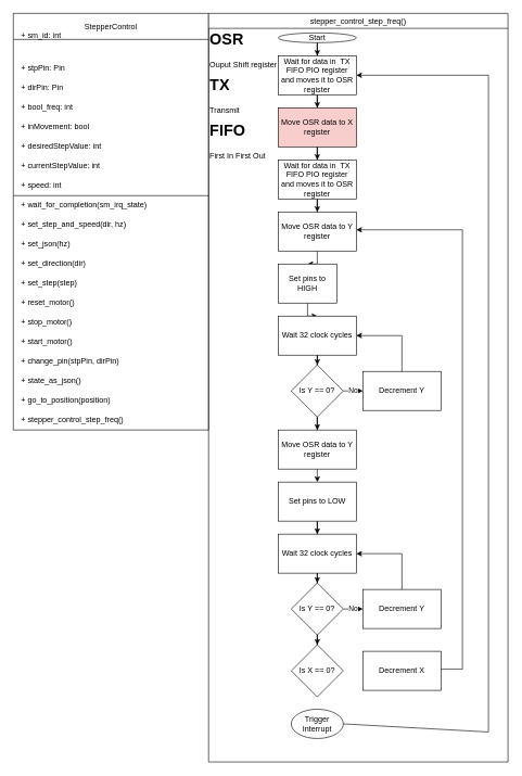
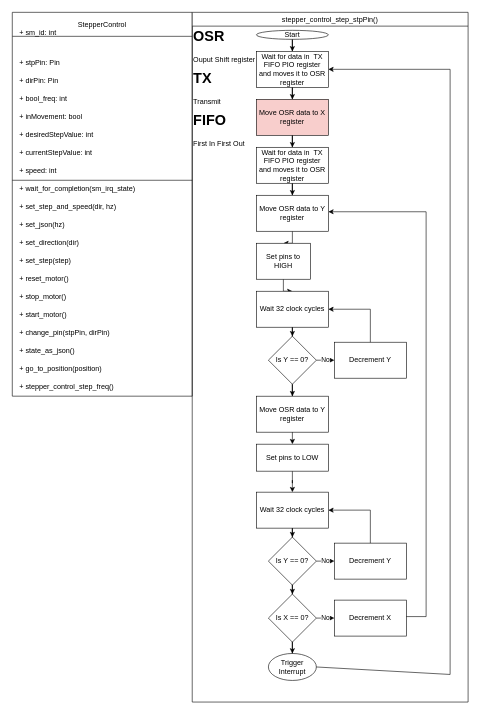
  <mxCell id="0" />
  <mxCell id="1" parent="0" />
  <mxCell id="2" value="StepperControl" style="shape=swimlane;" vertex="1" parent="1"><mxGeometry x="20" y="20" width="300" height="640" as="geometry" /></mxCell>
  <mxCell id="3" value="+ sm_id: int" style="text" vertex="1" parent="2"><mxGeometry x="10" y="20" width="280" height="30" as="geometry" /></mxCell>
  <mxCell id="4" value="+ stpPin: Pin" style="text" vertex="1" parent="2"><mxGeometry x="10" y="70" width="280" height="30" as="geometry" /></mxCell>
  <mxCell id="5" value="+ dirPin: Pin" style="text" vertex="1" parent="2"><mxGeometry x="10" y="100" width="280" height="30" as="geometry" /></mxCell>
  <mxCell id="6" value="+ bool_freq: int" style="text" vertex="1" parent="2"><mxGeometry x="10" y="130" width="280" height="30" as="geometry" /></mxCell>
  <mxCell id="7" value="+ inMovement: bool" style="text" vertex="1" parent="2"><mxGeometry x="10" y="160" width="280" height="30" as="geometry" /></mxCell>
  <mxCell id="8" value="+ desiredStepValue: int" style="text" vertex="1" parent="2"><mxGeometry x="10" y="190" width="280" height="30" as="geometry" /></mxCell>
  <mxCell id="9" value="+ currentStepValue: int" style="text" vertex="1" parent="2"><mxGeometry x="10" y="220" width="280" height="30" as="geometry" /></mxCell>
  <mxCell id="10" value="+ speed: int" style="text" vertex="1" parent="2"><mxGeometry x="10" y="250" width="280" height="30" as="geometry" /></mxCell>
  <mxCell id="11" value="+ wait_for_completion(sm_irq_state)" style="text" vertex="1" parent="2"><mxGeometry x="10" y="280" width="280" height="30" as="geometry" /></mxCell>
  <mxCell id="12" value="+ set_step_and_speed(dir, hz)" style="text" vertex="1" parent="2"><mxGeometry x="10" y="310" width="280" height="30" as="geometry" /></mxCell>
  <mxCell id="13" value="+ set_json(hz)" style="text" vertex="1" parent="2"><mxGeometry x="10" y="340" width="280" height="30" as="geometry" /></mxCell>
  <mxCell id="14" value="+ set_direction(dir)" style="text" vertex="1" parent="2"><mxGeometry x="10" y="370" width="280" height="30" as="geometry" /></mxCell>
  <mxCell id="15" value="+ set_step(step)" style="text" vertex="1" parent="2"><mxGeometry x="10" y="400" width="280" height="30" as="geometry" /></mxCell>
  <mxCell id="16" value="+ reset_motor()" style="text" vertex="1" parent="2"><mxGeometry x="10" y="430" width="280" height="30" as="geometry" /></mxCell>
  <mxCell id="17" value="+ stop_motor()" style="text" vertex="1" parent="2"><mxGeometry x="10" y="460" width="280" height="30" as="geometry" /></mxCell>
  <mxCell id="18" value="+ start_motor()" style="text" vertex="1" parent="2"><mxGeometry x="10" y="490" width="280" height="30" as="geometry" /></mxCell>
  <mxCell id="19" value="+ change_pin(stpPin, dirPin)" style="text" vertex="1" parent="2"><mxGeometry x="10" y="520" width="280" height="30" as="geometry" /></mxCell>
  <mxCell id="20" value="+ state_as_json()" style="text" vertex="1" parent="2"><mxGeometry x="10" y="550" width="280" height="30" as="geometry" /></mxCell>
  <mxCell id="21" value="+ go_to_position(position)" style="text" vertex="1" parent="2"><mxGeometry x="10" y="580" width="280" height="30" as="geometry" /></mxCell>
  <mxCell id="22" value="+ stepper_control_step_freq()" style="text" vertex="1" parent="2"><mxGeometry x="10" y="610" width="280" height="30" as="geometry" /></mxCell>
  <mxCell id="23" value="" style="endArrow=none;html=1;rounded=0;" edge="1" parent="1"><mxGeometry width="50" height="50" relative="1" as="geometry"><mxPoint x="20" y="300" as="sourcePoint" /><mxPoint x="320" y="300" as="targetPoint" /></mxGeometry></mxCell>
- <mxCell id="24" value="&lt;span style=&quot;font-weight: 400; text-align: left; text-wrap-mode: nowrap;&quot;&gt;stepper_control_step_freq()&lt;/span&gt;" style="swimlane;whiteSpace=wrap;html=1;" vertex="1" parent="1"><mxGeometry x="320" y="20" width="460" height="1150" as="geometry" /></mxCell>
+ <mxCell id="24" value="&lt;span style=&quot;font-weight: 400; text-align: left; text-wrap-mode: nowrap;&quot;&gt;stepper_control_step_stpPin()&lt;/span&gt;" style="swimlane;whiteSpace=wrap;html=1;" vertex="1" parent="1"><mxGeometry x="320" y="20" width="460" height="1150" as="geometry" /></mxCell>
  <mxCell id="25" value="" style="edgeStyle=orthogonalEdgeStyle;rounded=0;orthogonalLoop=1;jettySize=auto;html=1;" edge="1" parent="24" source="26" target="28"><mxGeometry relative="1" as="geometry" /></mxCell>
  <mxCell id="26" value="Start" style="ellipse;whiteSpace=wrap;html=1;" vertex="1" parent="24"><mxGeometry x="107" y="30" width="120" height="15" as="geometry" /></mxCell>
  <mxCell id="27" value="" style="edgeStyle=orthogonalEdgeStyle;rounded=0;orthogonalLoop=1;jettySize=auto;html=1;" edge="1" parent="24" source="28" target="30"><mxGeometry relative="1" as="geometry" /></mxCell>
  <mxCell id="28" value="Wait for data in&amp;nbsp; TX FIFO PIO register and moves it to OSR register" style="rounded=0;whiteSpace=wrap;html=1;" vertex="1" parent="24"><mxGeometry x="107" y="65" width="120" height="60" as="geometry" /></mxCell>
  <mxCell id="29" value="" style="edgeStyle=orthogonalEdgeStyle;rounded=0;orthogonalLoop=1;jettySize=auto;html=1;" edge="1" parent="24" source="30" target="32"><mxGeometry relative="1" as="geometry" /></mxCell>
  <mxCell id="30" value="Move OSR data to X register" style="whiteSpace=wrap;html=1;rounded=0;fillColor=#f8cecc;" vertex="1" parent="24"><mxGeometry x="107" y="145" width="120" height="60" as="geometry" /></mxCell>
  <mxCell id="31" value="" style="edgeStyle=orthogonalEdgeStyle;rounded=0;orthogonalLoop=1;jettySize=auto;html=1;" edge="1" parent="24" source="32" target="34"><mxGeometry relative="1" as="geometry" /></mxCell>
  <mxCell id="32" value="Wait for data in&amp;nbsp; TX FIFO PIO register and moves it to OSR register" style="whiteSpace=wrap;html=1;rounded=0;" vertex="1" parent="24"><mxGeometry x="107" y="225" width="120" height="60" as="geometry" /></mxCell>
  <mxCell id="33" value="" style="edgeStyle=orthogonalEdgeStyle;rounded=0;orthogonalLoop=1;jettySize=auto;html=1;" edge="1" parent="24" source="34" target="39"><mxGeometry relative="1" as="geometry" /></mxCell>
  <mxCell id="34" value="Move OSR data to Y register" style="whiteSpace=wrap;html=1;rounded=0;" vertex="1" parent="24"><mxGeometry x="107" y="305" width="120" height="60" as="geometry" /></mxCell>
  <mxCell id="35" value="&lt;h1 style=&quot;margin-top: 0px;&quot;&gt;&lt;span style=&quot;background-color: transparent; color: light-dark(rgb(0, 0, 0), rgb(255, 255, 255));&quot;&gt;OSR&lt;/span&gt;&lt;/h1&gt;&lt;div&gt;&lt;span style=&quot;background-color: transparent; color: light-dark(rgb(0, 0, 0), rgb(255, 255, 255));&quot;&gt;Ouput Shift register&lt;/span&gt;&lt;/div&gt;" style="text;html=1;whiteSpace=wrap;overflow=hidden;rounded=0;" vertex="1" parent="24"><mxGeometry y="20" width="160" height="70" as="geometry" /></mxCell>
  <mxCell id="36" value="&lt;h1 style=&quot;margin-top: 0px;&quot;&gt;FIFO&lt;/h1&gt;&lt;div&gt;First In First Out&lt;/div&gt;" style="text;html=1;whiteSpace=wrap;overflow=hidden;rounded=0;" vertex="1" parent="24"><mxGeometry y="160" width="160" height="70" as="geometry" /></mxCell>
  <mxCell id="37" value="&lt;h1 style=&quot;margin-top: 0px;&quot;&gt;TX&lt;/h1&gt;&lt;div&gt;Transmit&lt;/div&gt;" style="text;html=1;whiteSpace=wrap;overflow=hidden;rounded=0;" vertex="1" parent="24"><mxGeometry y="90" width="160" height="70" as="geometry" /></mxCell>
  <mxCell id="38" value="" style="edgeStyle=orthogonalEdgeStyle;rounded=0;orthogonalLoop=1;jettySize=auto;html=1;" edge="1" parent="24" source="39" target="41"><mxGeometry relative="1" as="geometry" /></mxCell>
  <mxCell id="39" value="Set pins to HIGH" style="whiteSpace=wrap;html=1;rounded=0;" vertex="1" parent="24"><mxGeometry x="107" y="385" width="90" height="60" as="geometry" /></mxCell>
  <mxCell id="40" value="" style="edgeStyle=orthogonalEdgeStyle;rounded=0;orthogonalLoop=1;jettySize=auto;html=1;" edge="1" parent="24" source="41" target="44"><mxGeometry relative="1" as="geometry" /></mxCell>
  <mxCell id="41" value="Wait 32 clock cycles" style="whiteSpace=wrap;html=1;rounded=0;" vertex="1" parent="24"><mxGeometry x="107" y="465" width="120" height="60" as="geometry" /></mxCell>
  <mxCell id="42" value="No" style="edgeStyle=orthogonalEdgeStyle;rounded=0;orthogonalLoop=1;jettySize=auto;html=1;" edge="1" parent="24" source="44" target="45"><mxGeometry relative="1" as="geometry" /></mxCell>
  <mxCell id="43" value="" style="edgeStyle=orthogonalEdgeStyle;rounded=0;orthogonalLoop=1;jettySize=auto;html=1;" edge="1" parent="24" source="44" target="47"><mxGeometry relative="1" as="geometry" /></mxCell>
  <mxCell id="44" value="Is Y == 0?" style="rhombus;whiteSpace=wrap;html=1;" vertex="1" parent="24"><mxGeometry x="127" y="540" width="80" height="80" as="geometry" /></mxCell>
  <mxCell id="45" value="Decrement Y" style="rounded=0;whiteSpace=wrap;html=1;" vertex="1" parent="24"><mxGeometry x="237" y="550" width="120" height="60" as="geometry" /></mxCell>
  <mxCell id="46" value="" style="endArrow=classic;html=1;rounded=0;exitX=0.5;exitY=0;exitDx=0;exitDy=0;entryX=1;entryY=0.5;entryDx=0;entryDy=0;" edge="1" parent="24" source="45" target="41"><mxGeometry width="50" height="50" relative="1" as="geometry"><mxPoint x="297" y="525" as="sourcePoint" /><mxPoint x="347" y="475" as="targetPoint" /><Array as="points"><mxPoint x="297" y="495" /></Array></mxGeometry></mxCell>
  <mxCell id="47" value="Move OSR data to Y register" style="whiteSpace=wrap;html=1;" vertex="1" parent="24"><mxGeometry x="107" y="640" width="120" height="60" as="geometry" /></mxCell>
  <mxCell id="48" value="" style="edgeStyle=orthogonalEdgeStyle;rounded=0;orthogonalLoop=1;jettySize=auto;html=1;" edge="1" parent="24" source="49" target="51"><mxGeometry relative="1" as="geometry" /></mxCell>
- <mxCell id="49" value="Set pins to LOW" style="whiteSpace=wrap;html=1;rounded=0;" vertex="1" parent="24"><mxGeometry x="107" y="720" width="120" height="60" as="geometry" /></mxCell>
+ <mxCell id="49" value="Set pins to LOW" style="whiteSpace=wrap;html=1;rounded=0;" vertex="1" parent="24"><mxGeometry x="107" y="720" width="120" height="45" as="geometry" /></mxCell>
  <mxCell id="50" value="" style="edgeStyle=orthogonalEdgeStyle;rounded=0;orthogonalLoop=1;jettySize=auto;html=1;" edge="1" parent="24" source="51" target="54"><mxGeometry relative="1" as="geometry" /></mxCell>
  <mxCell id="51" value="Wait 32 clock cycles" style="whiteSpace=wrap;html=1;rounded=0;" vertex="1" parent="24"><mxGeometry x="107" y="800" width="120" height="60" as="geometry" /></mxCell>
  <mxCell id="52" value="No" style="edgeStyle=orthogonalEdgeStyle;rounded=0;orthogonalLoop=1;jettySize=auto;html=1;" edge="1" parent="24" source="54" target="55"><mxGeometry relative="1" as="geometry" /></mxCell>
  <mxCell id="53" value="" style="edgeStyle=orthogonalEdgeStyle;rounded=0;orthogonalLoop=1;jettySize=auto;html=1;" edge="1" parent="24" source="54" target="60"><mxGeometry relative="1" as="geometry" /></mxCell>
  <mxCell id="54" value="Is Y == 0?" style="rhombus;whiteSpace=wrap;html=1;" vertex="1" parent="24"><mxGeometry x="127" y="875" width="80" height="80" as="geometry" /></mxCell>
  <mxCell id="55" value="Decrement Y" style="rounded=0;whiteSpace=wrap;html=1;" vertex="1" parent="24"><mxGeometry x="237" y="885" width="120" height="60" as="geometry" /></mxCell>
  <mxCell id="56" value="" style="endArrow=classic;html=1;rounded=0;exitX=0.5;exitY=0;exitDx=0;exitDy=0;entryX=1;entryY=0.5;entryDx=0;entryDy=0;" edge="1" parent="24" source="55" target="51"><mxGeometry width="50" height="50" relative="1" as="geometry"><mxPoint x="297" y="860" as="sourcePoint" /><mxPoint x="347" y="810" as="targetPoint" /><Array as="points"><mxPoint x="297" y="830" /></Array></mxGeometry></mxCell>
  <mxCell id="57" value="" style="endArrow=classic;html=1;rounded=0;exitX=0.5;exitY=1;exitDx=0;exitDy=0;entryX=0.5;entryY=0;entryDx=0;entryDy=0;" edge="1" parent="24" source="47" target="49"><mxGeometry width="50" height="50" relative="1" as="geometry"><mxPoint x="260" y="760" as="sourcePoint" /><mxPoint x="310" y="710" as="targetPoint" /></mxGeometry></mxCell>
+ <mxCell id="58" value="No" style="edgeStyle=orthogonalEdgeStyle;rounded=0;orthogonalLoop=1;jettySize=auto;html=1;" edge="1" parent="24" source="60" target="61"><mxGeometry relative="1" as="geometry" /></mxCell>
+ <mxCell id="59" value="" style="edgeStyle=orthogonalEdgeStyle;rounded=0;orthogonalLoop=1;jettySize=auto;html=1;" edge="1" parent="24" source="60" target="63"><mxGeometry relative="1" as="geometry" /></mxCell>
  <mxCell id="60" value="Is X == 0?" style="rhombus;whiteSpace=wrap;html=1;" vertex="1" parent="24"><mxGeometry x="127" y="970" width="80" height="80" as="geometry" /></mxCell>
  <mxCell id="61" value="Decrement X" style="whiteSpace=wrap;html=1;" vertex="1" parent="24"><mxGeometry x="237" y="980" width="120" height="60" as="geometry" /></mxCell>
  <mxCell id="62" value="" style="endArrow=classic;html=1;rounded=0;exitX=1;exitY=0.5;exitDx=0;exitDy=0;entryX=1;entryY=0.5;entryDx=0;entryDy=0;" edge="1" parent="24"><mxGeometry width="50" height="50" relative="1" as="geometry"><mxPoint x="357.0" y="1007.5" as="sourcePoint" /><mxPoint x="227.0" y="332.5" as="targetPoint" /><Array as="points"><mxPoint x="390" y="1007.5" /><mxPoint x="390" y="332.5" /></Array></mxGeometry></mxCell>
  <mxCell id="63" value="Trigger Interrupt" style="ellipse;whiteSpace=wrap;html=1;" vertex="1" parent="24"><mxGeometry x="127" y="1069" width="80" height="45" as="geometry" /></mxCell>
  <mxCell id="64" value="" style="endArrow=classic;html=1;rounded=0;exitX=1;exitY=0.5;exitDx=0;exitDy=0;entryX=1;entryY=0.5;entryDx=0;entryDy=0;" edge="1" parent="24" source="63" target="28"><mxGeometry width="50" height="50" relative="1" as="geometry"><mxPoint x="240" y="1140" as="sourcePoint" /><mxPoint x="300" y="270" as="targetPoint" /><Array as="points"><mxPoint x="430" y="1104" /><mxPoint x="430" y="95" /></Array></mxGeometry></mxCell>
